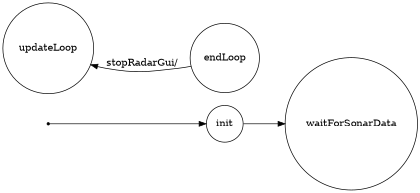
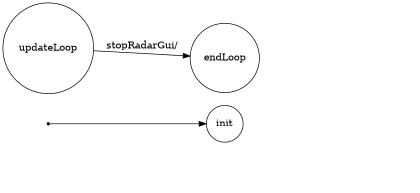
  digraph {
    rankdir=LR
    node [shape=circle]
    iniziale [shape=point]
    init
-   waitForSonarData
    updateLoop
    endLoop
    iniziale -> init
-   init -> waitForSonarData
-   endLoop -> updateLoop [label="stopRadarGui/"]
+   updateLoop -> endLoop [label="stopRadarGui/"]
  }
